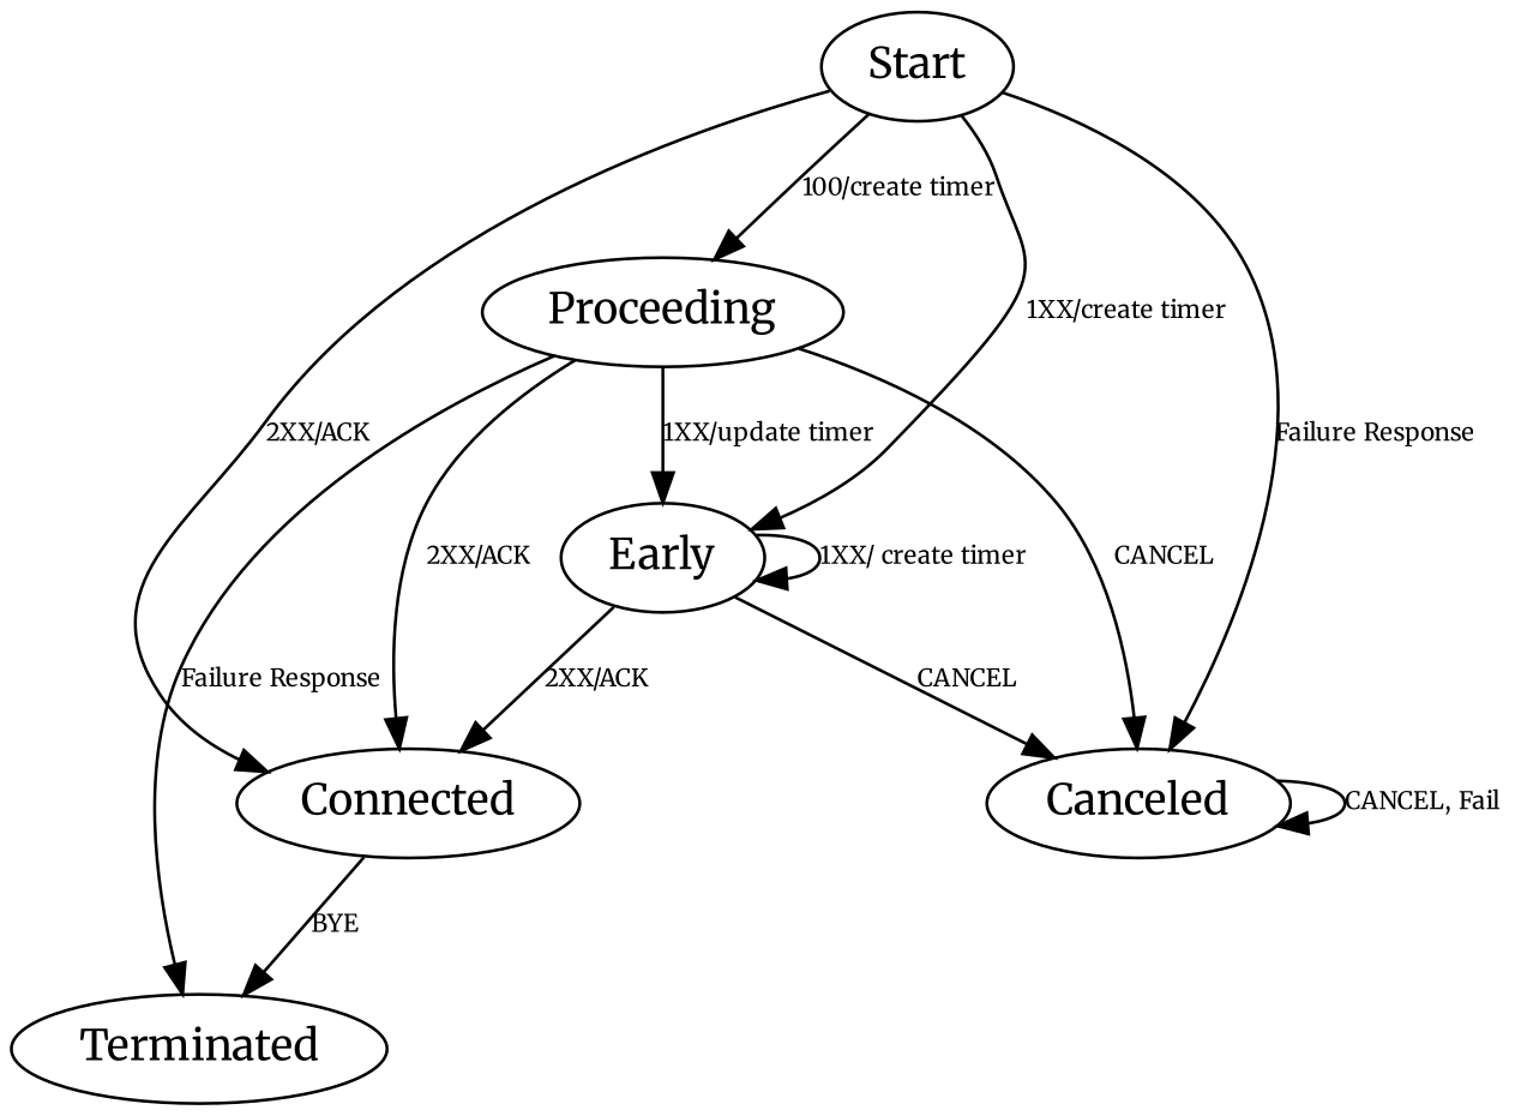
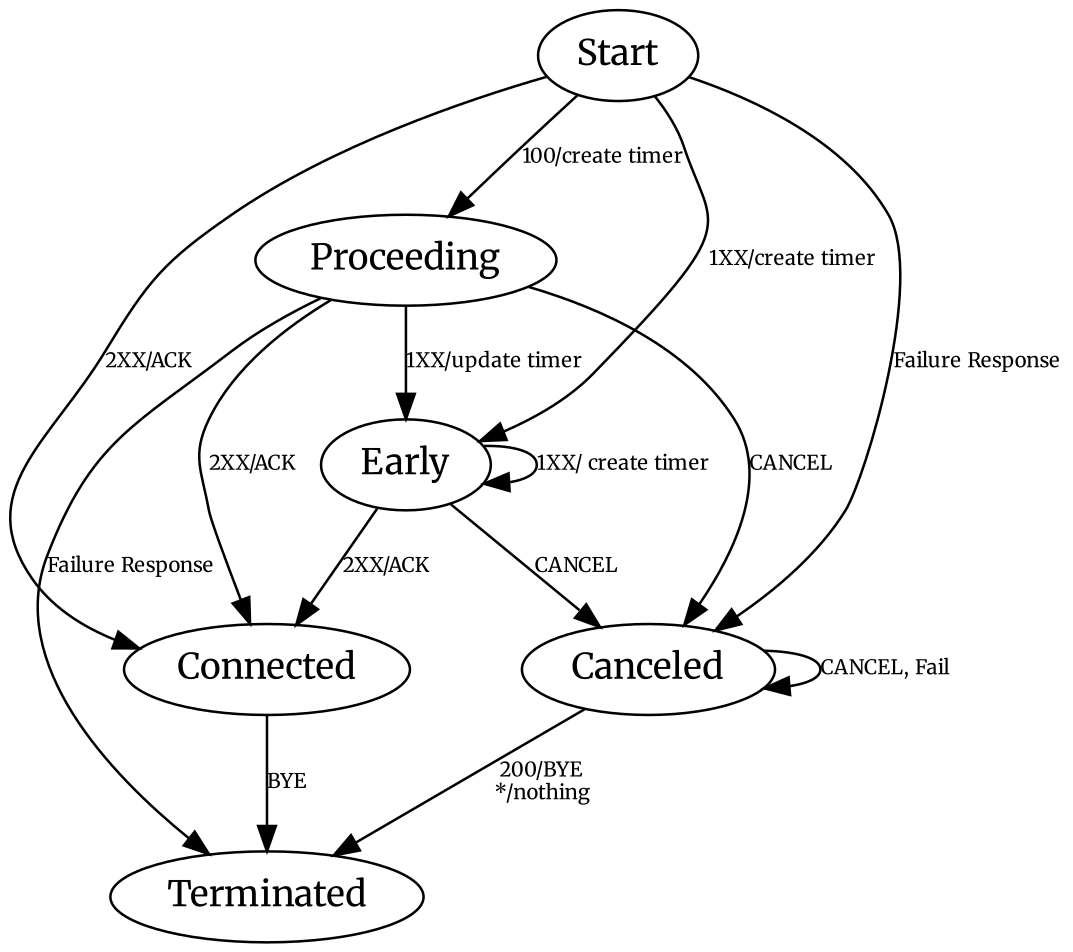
  digraph {
    fontname=Merriweather
    fontsize=8
    labelfontname="VeraSans-Roman"
    labelfontsize=8
    node [fonstsize=8 fontname=Merriweather]
    edge [arrowhead=normal fontname=Merriweather fontsize=8]
    Start
    Proceeding
    Early
    Connected
    Canceled
    Terminated
    Start -> Proceeding [label="100/create timer"]
    Start -> Early [label="1XX/create timer"]
    Start -> Connected [label="2XX/ACK"]
    Start -> Canceled [label="Failure Response"]
    Proceeding -> Early [label="1XX/update timer"]
    Proceeding -> Connected [label="2XX/ACK"]
    Proceeding -> Canceled [label=CANCEL]
    Proceeding -> Terminated [label="Failure Response"]
    Early -> Early [label="1XX/ create timer"]
    Early -> Connected [label="2XX/ACK"]
    Early -> Canceled [label=CANCEL]
    Connected -> Terminated [label=BYE]
    Canceled -> Canceled [label="CANCEL, Fail"]
+   Canceled -> Terminated [label="200/BYE\n*/nothing"]
  }
